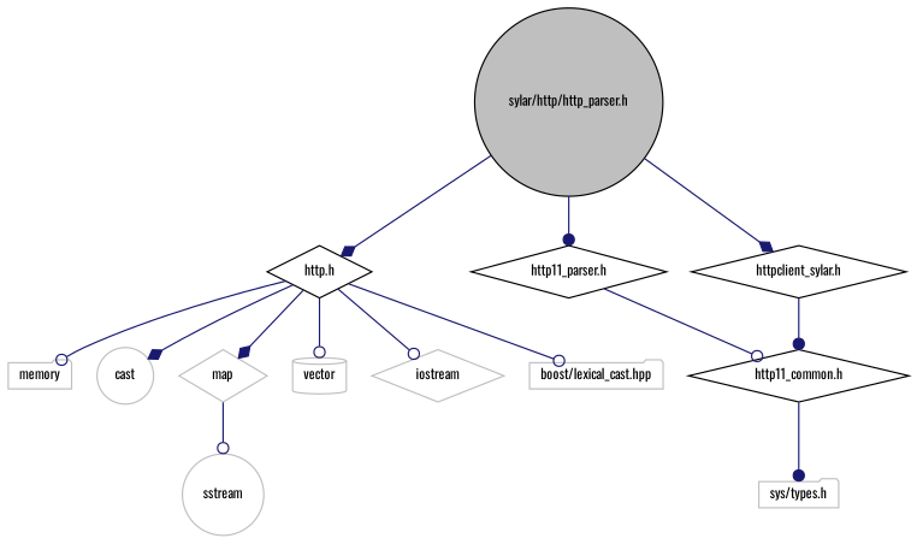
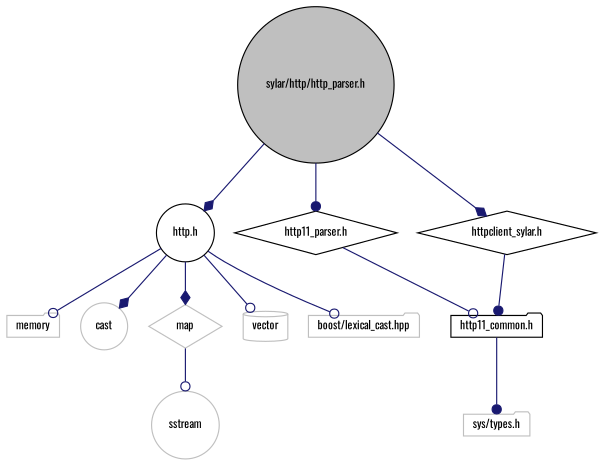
  digraph {
    fontname=Oswald
    node [color=grey75 fillcolor=white fontname=Oswald fontsize=10 shape=diamond style=filled]
    edge [arrowhead=odot color=midnightblue fontname=Oswald fontsize=10 labelfontname=Helvetica labelfontsize=10 style=solid]
    n1 [color=black fillcolor=grey75 fontcolor=black height=0.2 label="sylar/http/http_parser.h" shape=circle width=0.4]
-   n2 [color=black height=0.2 label="http.h" width=0.4]
+   n2 [color=black height=0.2 label="http.h" shape=circle width=0.4]
    n3 [color=black height=0.2 label="http11_parser.h" width=0.4]
    n4 [color=black height=0.2 label="httpclient_sylar.h" width=0.4]
    n5 [height=0.2 label=memory shape=folder width=0.4]
    n6 [height=0.2 label=cast shape=circle width=0.4]
    n7 [height=0.2 label=map width=0.4]
    n8 [height=0.2 label=vector shape=cylinder width=0.4]
-   n9 [height=0.2 label=iostream width=0.4]
    n10 [height=0.2 label="boost/lexical_cast.hpp" shape=folder width=0.4]
-   n11 [color=black height=0.2 label="http11_common.h" width=0.4]
+   n11 [color=black height=0.2 label="http11_common.h" shape=folder width=0.4]
    n12 [height=0.2 label=sstream shape=circle width=0.4]
    n13 [height=0.2 label="sys/types.h" shape=folder width=0.4]
    n1 -> n2 [arrowhead=diamond]
    n1 -> n3 [arrowhead=dot]
    n1 -> n4 [arrowhead=diamond]
    n2 -> n5
    n2 -> n6 [arrowhead=diamond]
    n2 -> n7 [arrowhead=diamond]
    n2 -> n8
-   n2 -> n9
    n2 -> n10
    n3 -> n11
    n4 -> n11 [arrowhead=dot]
    n7 -> n12
    n11 -> n13 [arrowhead=dot]
  }
